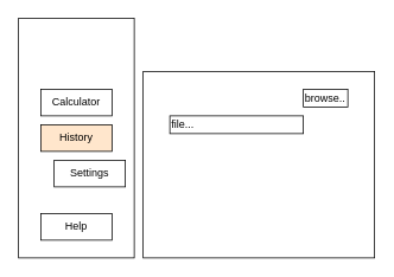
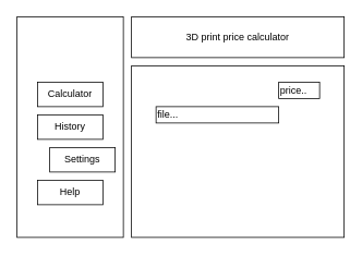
  <mxCell id="0" />
  <mxCell id="1" parent="0" />
  <mxCell id="2" value="" style="rounded=0;whiteSpace=wrap;html=1;" vertex="1" parent="1"><mxGeometry x="20" y="20" width="130" height="270" as="geometry" /></mxCell>
  <mxCell id="3" value="" style="rounded=0;whiteSpace=wrap;html=1;" vertex="1" parent="1"><mxGeometry x="160" y="80" width="260" height="210" as="geometry" /></mxCell>
- <mxCell id="5" value="Help" style="rounded=0;whiteSpace=wrap;html=1;" vertex="1" parent="1"><mxGeometry x="45" y="240" width="80" height="30" as="geometry" /></mxCell>
+ <mxCell id="4" value="3D print price calculator" style="rounded=0;whiteSpace=wrap;html=1;" vertex="1" parent="1"><mxGeometry x="160" y="20" width="260" height="50" as="geometry" /></mxCell>
+ <mxCell id="5" value="Help" style="rounded=0;whiteSpace=wrap;html=1;" vertex="1" parent="1"><mxGeometry x="45" y="220" width="80" height="30" as="geometry" /></mxCell>
  <mxCell id="6" value="Settings" style="rounded=0;whiteSpace=wrap;html=1;" vertex="1" parent="1"><mxGeometry x="60" y="180" width="80" height="30" as="geometry" /></mxCell>
- <mxCell id="7" value="History" style="rounded=0;whiteSpace=wrap;html=1;fillColor=#ffe6cc;" vertex="1" parent="1"><mxGeometry x="45" y="140" width="80" height="30" as="geometry" /></mxCell>
+ <mxCell id="7" value="History" style="rounded=0;whiteSpace=wrap;html=1;" vertex="1" parent="1"><mxGeometry x="45" y="140" width="80" height="30" as="geometry" /></mxCell>
  <mxCell id="8" value="Calculator" style="rounded=0;whiteSpace=wrap;html=1;" vertex="1" parent="1"><mxGeometry x="45" y="100" width="80" height="30" as="geometry" /></mxCell>
  <mxCell id="9" value="file..." style="rounded=0;whiteSpace=wrap;html=1;align=left;" vertex="1" parent="1"><mxGeometry x="190" y="130" width="150" height="20" as="geometry" /></mxCell>
- <mxCell id="10" value="browse.." style="rounded=0;whiteSpace=wrap;html=1;align=left;" vertex="1" parent="1"><mxGeometry x="340" y="100" width="50" height="20" as="geometry" /></mxCell>
+ <mxCell id="10" value="price.." style="rounded=0;whiteSpace=wrap;html=1;align=left;" vertex="1" parent="1"><mxGeometry x="340" y="100" width="50" height="20" as="geometry" /></mxCell>
